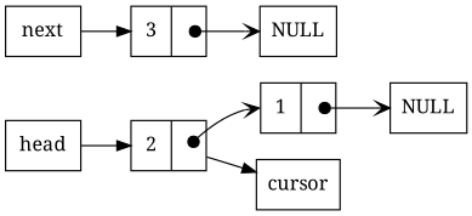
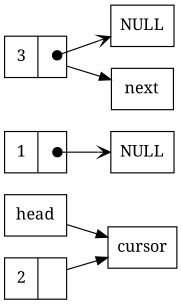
  digraph {
    fontname="Noto Serif"
    rankdir=LR
    node [fontname="Noto Serif" shape=record]
    edge [fontname="Noto Serif"]
    n1 [label=head]
    n2 [label="{ <data> 2 | <ref>  }"]
    n3 [label="{ <data> 1 | <ref>  }"]
    n4 [label=cursor]
    n5 [label=NULL]
    n6 [label="{ <data> 3 | <ref>  }"]
    NULL
    n8 [label=next]
-   n1 -> n2
-   n2 -> n3 [arrowhead=vee arrowtail=dot dir=both headport=data tailclip=false tailport="ref:c"]
+   n1 -> n4
    n2 -> n4
    n3 -> n5 [arrowhead=vee arrowtail=dot dir=both tailclip=false tailport="ref:c"]
    n6 -> NULL [arrowhead=vee arrowtail=dot dir=both tailclip=false tailport="ref:c"]
-   n8 -> n6
+   n6 -> n8
  }
